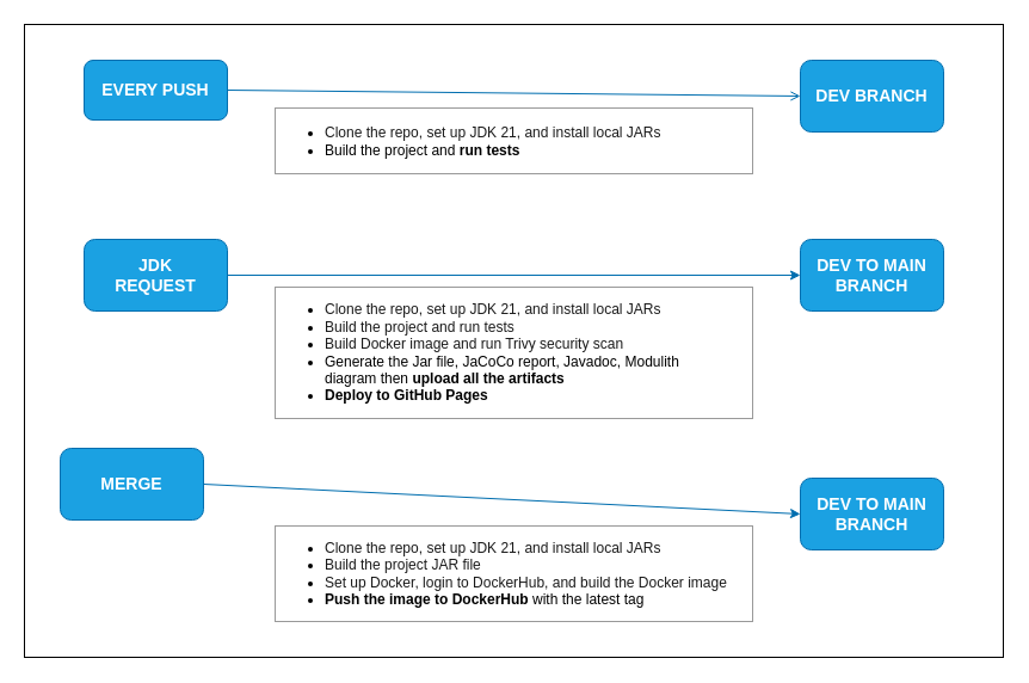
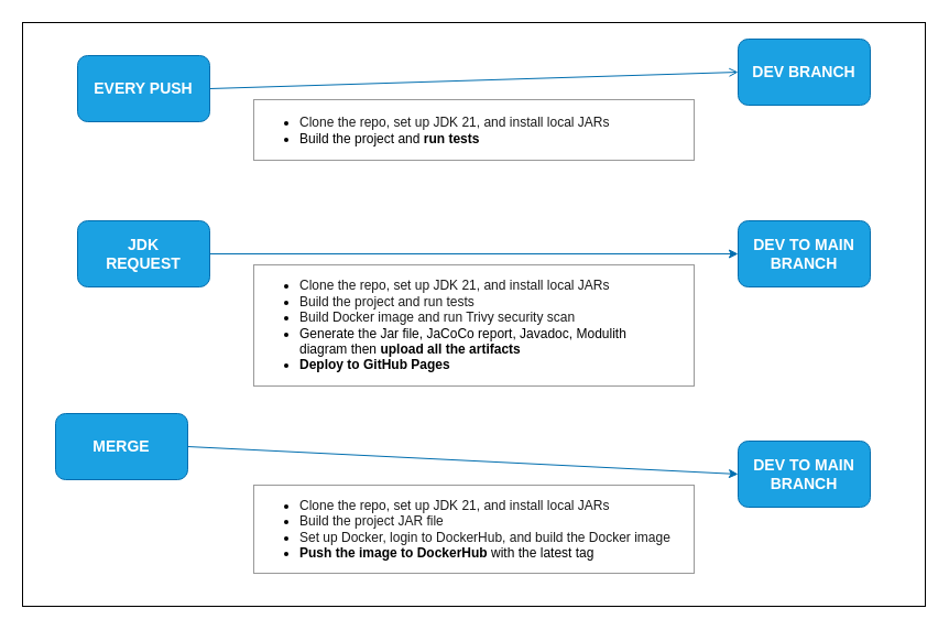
  <mxCell id="0" />
  <mxCell id="1" parent="0" />
  <mxCell id="2" value="" style="rounded=0;whiteSpace=wrap;html=1;" vertex="1" parent="1"><mxGeometry x="20" y="20" width="820" height="530" as="geometry" /></mxCell>
  <mxCell id="3" value="&lt;ul&gt;&lt;li&gt;&lt;font style=&quot;color: rgb(26, 26, 26);&quot;&gt;Clone the repo, set up JDK 21, and install local JARs&lt;/font&gt;&lt;/li&gt;&lt;li&gt;&lt;font&gt;&lt;font style=&quot;color: rgb(0, 0, 0);&quot;&gt;Build the project and &lt;/font&gt;&lt;b style=&quot;&quot;&gt;&lt;font style=&quot;color: rgb(0, 0, 0);&quot;&gt;run tests&lt;/font&gt;&lt;/b&gt;&lt;/font&gt;&lt;/li&gt;&lt;/ul&gt;" style="rounded=0;whiteSpace=wrap;html=1;align=left;strokeColor=#999999;" vertex="1" parent="1"><mxGeometry x="230" y="90" width="400" height="55" as="geometry" /></mxCell>
  <mxCell id="4" value="" style="endArrow=open;html=1;rounded=0;entryX=0;entryY=0.5;entryDx=0;entryDy=0;exitX=1;exitY=0.5;exitDx=0;exitDy=0;fillColor=#1ba1e2;strokeColor=#006EAF;" edge="1" parent="1" source="9" target="10"><mxGeometry width="50" height="50" relative="1" as="geometry"><mxPoint x="170" y="85" as="sourcePoint" /><mxPoint x="640" y="85" as="targetPoint" /></mxGeometry></mxCell>
  <mxCell id="5" value="&lt;ul&gt;&lt;li&gt;&lt;font style=&quot;color: rgb(26, 26, 26);&quot;&gt;Clone the repo, set up JDK 21, and install local JARs&lt;/font&gt;&lt;/li&gt;&lt;li&gt;&lt;font style=&quot;color: rgb(26, 26, 26);&quot;&gt;Build the project and run tests&lt;/font&gt;&lt;/li&gt;&lt;li&gt;&lt;font style=&quot;color: rgb(26, 26, 26);&quot;&gt;Build Docker image and run Trivy security scan&lt;/font&gt;&lt;/li&gt;&lt;li&gt;&lt;font&gt;&lt;font style=&quot;color: rgb(0, 0, 0);&quot;&gt;Generate the Jar file, JaCoCo report, Javadoc, Modulith diagram&amp;nbsp;then &lt;/font&gt;&lt;b style=&quot;&quot;&gt;&lt;font style=&quot;color: rgb(0, 0, 0);&quot;&gt;upload all the artifacts&lt;/font&gt;&lt;/b&gt;&lt;/font&gt;&lt;/li&gt;&lt;li&gt;&lt;b&gt;&lt;font style=&quot;color: rgb(0, 0, 0);&quot;&gt;Deploy to GitHub Pages&lt;/font&gt;&lt;/b&gt;&lt;/li&gt;&lt;/ul&gt;" style="rounded=0;whiteSpace=wrap;html=1;align=left;strokeColor=#999999;" vertex="1" parent="1"><mxGeometry x="230" y="240" width="400" height="110" as="geometry" /></mxCell>
  <mxCell id="6" value="" style="endArrow=classic;html=1;rounded=0;exitX=1;exitY=0.5;exitDx=0;exitDy=0;entryX=0;entryY=0.5;entryDx=0;entryDy=0;fillColor=#1ba1e2;strokeColor=#006EAF;" edge="1" parent="1" source="11" target="12"><mxGeometry width="50" height="50" relative="1" as="geometry"><mxPoint x="170" y="245" as="sourcePoint" /><mxPoint x="640" y="245" as="targetPoint" /></mxGeometry></mxCell>
  <mxCell id="7" value="&lt;ul&gt;&lt;li&gt;&lt;font style=&quot;color: rgb(26, 26, 26);&quot;&gt;Clone the repo, set up JDK 21, and install local JARs&lt;/font&gt;&lt;/li&gt;&lt;li&gt;&lt;font style=&quot;color: rgb(26, 26, 26);&quot;&gt;Build the project JAR file&lt;/font&gt;&lt;/li&gt;&lt;li&gt;&lt;font style=&quot;color: rgb(26, 26, 26);&quot;&gt;Set up Docker, login to DockerHub, and build the Docker image&lt;/font&gt;&lt;/li&gt;&lt;li&gt;&lt;font&gt;&lt;b style=&quot;&quot;&gt;&lt;font style=&quot;color: rgb(0, 0, 0);&quot;&gt;Push the image to DockerHub&lt;/font&gt;&lt;/b&gt;&lt;font style=&quot;color: rgb(0, 0, 0);&quot;&gt; with the latest tag&lt;/font&gt;&lt;/font&gt;&lt;/li&gt;&lt;/ul&gt;" style="rounded=0;whiteSpace=wrap;html=1;align=left;strokeColor=#999999;" vertex="1" parent="1"><mxGeometry x="230" y="440" width="400" height="80" as="geometry" /></mxCell>
  <mxCell id="8" value="" style="endArrow=classic;html=1;rounded=0;exitX=1;exitY=0.5;exitDx=0;exitDy=0;entryX=0;entryY=0.5;entryDx=0;entryDy=0;fillColor=#1ba1e2;strokeColor=#006EAF;" edge="1" parent="1" source="13" target="14"><mxGeometry width="50" height="50" relative="1" as="geometry"><mxPoint x="170" y="465" as="sourcePoint" /><mxPoint x="640" y="465" as="targetPoint" /></mxGeometry></mxCell>
- <mxCell id="9" value="&lt;font style=&quot;color: rgb(255, 255, 255); font-size: 14px;&quot;&gt;&lt;b&gt;EVERY PUSH&lt;/b&gt;&lt;/font&gt;" style="rounded=1;whiteSpace=wrap;html=1;fillColor=#1ba1e2;fontColor=#ffffff;strokeColor=#006EAF;" vertex="1" parent="1"><mxGeometry x="70" y="50" width="120" height="50" as="geometry" /></mxCell>
- <mxCell id="10" value="&lt;font style=&quot;color: rgb(255, 255, 255); font-size: 14px;&quot;&gt;&lt;b&gt;DEV BRANCH&lt;/b&gt;&lt;/font&gt;" style="rounded=1;whiteSpace=wrap;html=1;fillColor=#1ba1e2;fontColor=#ffffff;strokeColor=#006EAF;" vertex="1" parent="1"><mxGeometry x="670" y="50" width="120" height="60" as="geometry" /></mxCell>
+ <mxCell id="9" value="&lt;font style=&quot;color: rgb(255, 255, 255); font-size: 14px;&quot;&gt;&lt;b&gt;EVERY PUSH&lt;/b&gt;&lt;/font&gt;" style="rounded=1;whiteSpace=wrap;html=1;fillColor=#1ba1e2;fontColor=#ffffff;strokeColor=#006EAF;" vertex="1" parent="1"><mxGeometry x="70" y="50" width="120" height="60" as="geometry" /></mxCell>
+ <mxCell id="10" value="&lt;font style=&quot;color: rgb(255, 255, 255); font-size: 14px;&quot;&gt;&lt;b&gt;DEV BRANCH&lt;/b&gt;&lt;/font&gt;" style="rounded=1;whiteSpace=wrap;html=1;fillColor=#1ba1e2;fontColor=#ffffff;strokeColor=#006EAF;" vertex="1" parent="1"><mxGeometry x="670" y="35" width="120" height="60" as="geometry" /></mxCell>
  <mxCell id="11" value="&lt;b&gt;&lt;font style=&quot;color: rgb(255, 255, 255); font-size: 14px;&quot;&gt;JDK&lt;/font&gt;&lt;/b&gt;&lt;div&gt;&lt;b style=&quot;background-color: transparent;&quot;&gt;&lt;font style=&quot;color: rgb(255, 255, 255); font-size: 14px;&quot;&gt;REQUEST&lt;/font&gt;&lt;/b&gt;&lt;/div&gt;" style="rounded=1;whiteSpace=wrap;html=1;fillColor=#1ba1e2;fontColor=#ffffff;strokeColor=#006EAF;" vertex="1" parent="1"><mxGeometry x="70" y="200" width="120" height="60" as="geometry" /></mxCell>
  <mxCell id="12" value="&lt;b&gt;&lt;font style=&quot;color: rgb(255, 255, 255); font-size: 14px;&quot;&gt;DEV TO MAIN BRANCH&lt;/font&gt;&lt;/b&gt;" style="rounded=1;whiteSpace=wrap;html=1;fillColor=#1ba1e2;fontColor=#ffffff;strokeColor=#006EAF;" vertex="1" parent="1"><mxGeometry x="670" y="200" width="120" height="60" as="geometry" /></mxCell>
  <mxCell id="13" value="&lt;b&gt;&lt;font style=&quot;color: rgb(255, 255, 255); font-size: 14px;&quot;&gt;MERGE&lt;/font&gt;&lt;/b&gt;" style="rounded=1;whiteSpace=wrap;html=1;fillColor=#1ba1e2;fontColor=#ffffff;strokeColor=#006EAF;" vertex="1" parent="1"><mxGeometry x="50" y="375" width="120" height="60" as="geometry" /></mxCell>
  <mxCell id="14" value="&lt;b&gt;&lt;font style=&quot;color: rgb(255, 255, 255); font-size: 14px;&quot;&gt;DEV TO MAIN BRANCH&lt;/font&gt;&lt;/b&gt;" style="rounded=1;whiteSpace=wrap;html=1;fillColor=#1ba1e2;fontColor=#ffffff;strokeColor=#006EAF;" vertex="1" parent="1"><mxGeometry x="670" y="400" width="120" height="60" as="geometry" /></mxCell>
